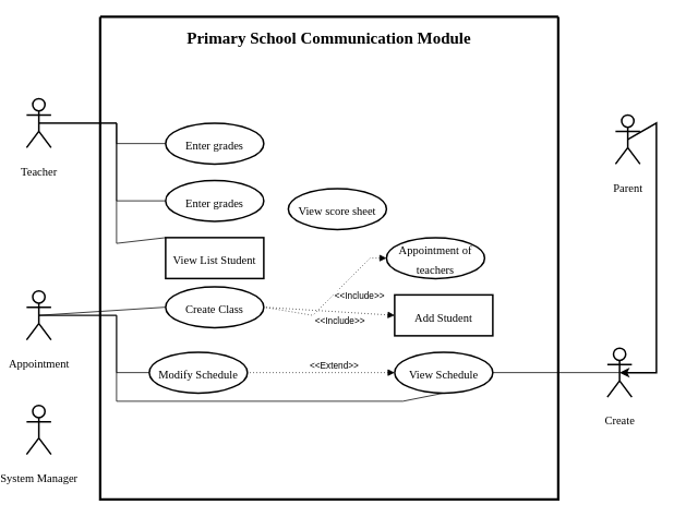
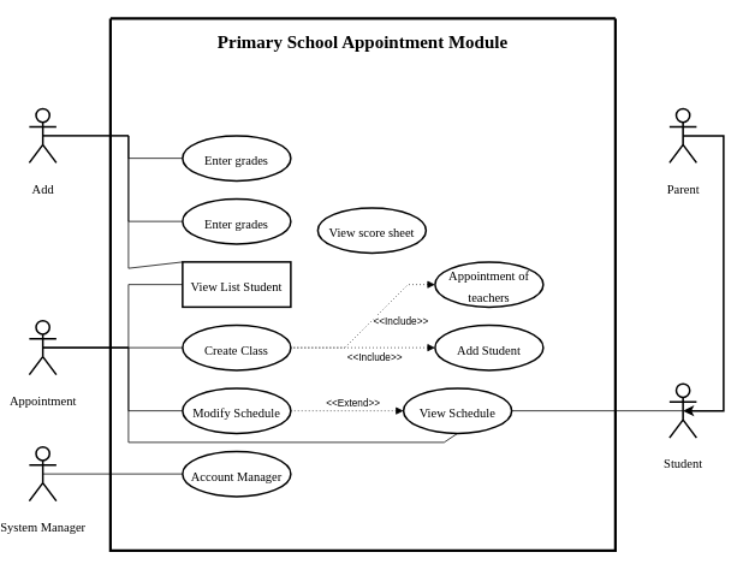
  <mxCell id="0" />
  <mxCell id="1" parent="0" />
  <mxCell id="2" value="" style="swimlane;startSize=0;hachureGap=4;fontFamily=Architects Daughter;fontSource=https%3A%2F%2Ffonts.googleapis.com%2Fcss%3Ffamily%3DArchitects%2BDaughter;fontSize=20;rounded=0;swimlaneLine=0;strokeWidth=3;" parent="1" vertex="1"><mxGeometry x="110" y="20" width="560" height="590" as="geometry"><mxRectangle x="150" y="10" width="50" height="40" as="alternateBounds" /></mxGeometry></mxCell>
- <mxCell id="4" value="&lt;p&gt;&lt;font face=&quot;Times New Roman&quot;&gt;&lt;b&gt;Primary School Communication Module&lt;/b&gt;&lt;/font&gt;&lt;/p&gt;" style="text;html=1;strokeColor=none;fillColor=none;align=center;verticalAlign=middle;whiteSpace=wrap;rounded=0;fontSize=20;fontFamily=Architects Daughter;" parent="2" vertex="1"><mxGeometry x="30" y="10" width="500" height="30" as="geometry" /></mxCell>
- <mxCell id="5" value="&lt;font face=&quot;Times New Roman&quot;&gt;&lt;span style=&quot;font-size: 14px;&quot;&gt;Create Class&lt;/span&gt;&lt;/font&gt;" style="ellipse;whiteSpace=wrap;html=1;hachureGap=4;fontFamily=Architects Daughter;fontSource=https%3A%2F%2Ffonts.googleapis.com%2Fcss%3Ffamily%3DArchitects%2BDaughter;fontSize=20;shadow=0;strokeWidth=2;rounded=0;fillColor=none;" parent="2" vertex="1"><mxGeometry x="80" y="330" width="120" height="50" as="geometry" /></mxCell>
- <mxCell id="6" value="&lt;font face=&quot;Times New Roman&quot;&gt;&lt;span style=&quot;font-size: 14px;&quot;&gt;Add Student&lt;/span&gt;&lt;/font&gt;" style="whiteSpace=wrap;html=1;hachureGap=4;fontFamily=Architects Daughter;fontSource=https%3A%2F%2Ffonts.googleapis.com%2Fcss%3Ffamily%3DArchitects%2BDaughter;fontSize=20;shadow=0;strokeWidth=2;fillColor=none;rounded=0;" parent="2" vertex="1"><mxGeometry x="360" y="340" width="120" height="50" as="geometry" /></mxCell>
+ <mxCell id="3" value="&lt;font face=&quot;Times New Roman&quot;&gt;&lt;span style=&quot;font-size: 14px;&quot;&gt;Account Manager&lt;/span&gt;&lt;/font&gt;" style="ellipse;whiteSpace=wrap;html=1;hachureGap=4;fontFamily=Architects Daughter;fontSource=https%3A%2F%2Ffonts.googleapis.com%2Fcss%3Ffamily%3DArchitects%2BDaughter;fontSize=20;shadow=0;strokeWidth=2;rounded=0;fillColor=none;" parent="2" vertex="1"><mxGeometry x="80" y="480" width="120" height="50" as="geometry" /></mxCell>
+ <mxCell id="4" value="&lt;p&gt;&lt;font face=&quot;Times New Roman&quot;&gt;&lt;b&gt;Primary School Appointment Module&lt;/b&gt;&lt;/font&gt;&lt;/p&gt;" style="text;html=1;strokeColor=none;fillColor=none;align=center;verticalAlign=middle;whiteSpace=wrap;rounded=0;fontSize=20;fontFamily=Architects Daughter;" parent="2" vertex="1"><mxGeometry x="30" y="10" width="500" height="30" as="geometry" /></mxCell>
+ <mxCell id="5" value="&lt;font face=&quot;Times New Roman&quot;&gt;&lt;span style=&quot;font-size: 14px;&quot;&gt;Create Class&lt;/span&gt;&lt;/font&gt;" style="ellipse;whiteSpace=wrap;html=1;hachureGap=4;fontFamily=Architects Daughter;fontSource=https%3A%2F%2Ffonts.googleapis.com%2Fcss%3Ffamily%3DArchitects%2BDaughter;fontSize=20;shadow=0;strokeWidth=2;rounded=0;fillColor=none;" parent="2" vertex="1"><mxGeometry x="80" y="340" width="120" height="50" as="geometry" /></mxCell>
+ <mxCell id="6" value="&lt;font face=&quot;Times New Roman&quot;&gt;&lt;span style=&quot;font-size: 14px;&quot;&gt;Add Student&lt;/span&gt;&lt;/font&gt;" style="ellipse;whiteSpace=wrap;html=1;hachureGap=4;fontFamily=Architects Daughter;fontSource=https%3A%2F%2Ffonts.googleapis.com%2Fcss%3Ffamily%3DArchitects%2BDaughter;fontSize=20;shadow=0;strokeWidth=2;rounded=0;fillColor=none;" parent="2" vertex="1"><mxGeometry x="360" y="340" width="120" height="50" as="geometry" /></mxCell>
  <mxCell id="7" value="" style="endArrow=none;dashed=1;html=1;dashPattern=1 3;strokeWidth=1;rounded=0;exitX=0;exitY=0.5;exitDx=0;exitDy=0;entryX=1;entryY=0.5;entryDx=0;entryDy=0;startArrow=block;startFill=1;" parent="2" source="6" target="5" edge="1"><mxGeometry width="50" height="50" relative="1" as="geometry"><mxPoint x="330" y="360" as="sourcePoint" /><mxPoint x="380" y="310" as="targetPoint" /></mxGeometry></mxCell>
  <mxCell id="8" value="&amp;lt;&amp;lt;Include&amp;gt;&amp;gt;" style="edgeLabel;html=1;align=center;verticalAlign=middle;resizable=0;points=[];rounded=0;" parent="7" vertex="1" connectable="0"><mxGeometry x="-0.37" y="-1" relative="1" as="geometry"><mxPoint x="-18" y="11" as="offset" /></mxGeometry></mxCell>
- <mxCell id="9" value="&lt;font face=&quot;Times New Roman&quot; style=&quot;font-size: 14px;&quot;&gt;Appointment of teachers&lt;/font&gt;" style="ellipse;whiteSpace=wrap;html=1;hachureGap=4;fontFamily=Architects Daughter;fontSource=https%3A%2F%2Ffonts.googleapis.com%2Fcss%3Ffamily%3DArchitects%2BDaughter;fontSize=20;shadow=0;strokeWidth=2;rounded=0;fillColor=none;" parent="2" vertex="1"><mxGeometry x="350" y="270" width="120" height="50" as="geometry" /></mxCell>
+ <mxCell id="9" value="&lt;font face=&quot;Times New Roman&quot; style=&quot;font-size: 14px;&quot;&gt;Appointment of teachers&lt;/font&gt;" style="ellipse;whiteSpace=wrap;html=1;hachureGap=4;fontFamily=Architects Daughter;fontSource=https%3A%2F%2Ffonts.googleapis.com%2Fcss%3Ffamily%3DArchitects%2BDaughter;fontSize=20;shadow=0;strokeWidth=2;rounded=0;fillColor=none;" parent="2" vertex="1"><mxGeometry x="360" y="270" width="120" height="50" as="geometry" /></mxCell>
  <mxCell id="10" value="" style="endArrow=none;dashed=1;html=1;dashPattern=1 3;strokeWidth=1;rounded=0;exitX=0;exitY=0.5;exitDx=0;exitDy=0;entryX=1;entryY=0.5;entryDx=0;entryDy=0;startArrow=block;startFill=1;" parent="2" source="9" target="5" edge="1"><mxGeometry width="50" height="50" relative="1" as="geometry"><mxPoint x="150" y="380" as="sourcePoint" /><mxPoint x="150" y="325" as="targetPoint" /><Array as="points"><mxPoint x="330" y="295" /><mxPoint x="260" y="365" /></Array></mxGeometry></mxCell>
  <mxCell id="11" value="&amp;lt;&amp;lt;Include&amp;gt;&amp;gt;" style="edgeLabel;html=1;align=center;verticalAlign=middle;resizable=0;points=[];rounded=0;" parent="10" vertex="1" connectable="0"><mxGeometry x="-0.37" y="-1" relative="1" as="geometry"><mxPoint x="13" y="20" as="offset" /></mxGeometry></mxCell>
- <mxCell id="12" value="&lt;font style=&quot;font-size: 14px;&quot; face=&quot;Times New Roman&quot;&gt;Modify Schedule&lt;/font&gt;" style="ellipse;whiteSpace=wrap;html=1;hachureGap=4;fontFamily=Architects Daughter;fontSource=https%3A%2F%2Ffonts.googleapis.com%2Fcss%3Ffamily%3DArchitects%2BDaughter;fontSize=20;shadow=0;strokeWidth=2;rounded=0;fillColor=none;align=center;" parent="2" vertex="1"><mxGeometry x="60" y="410" width="120" height="50" as="geometry" /></mxCell>
- <mxCell id="13" value="&lt;font style=&quot;font-size: 14px;&quot; face=&quot;Times New Roman&quot;&gt;View Schedule&lt;/font&gt;" style="ellipse;whiteSpace=wrap;html=1;hachureGap=4;fontFamily=Architects Daughter;fontSource=https%3A%2F%2Ffonts.googleapis.com%2Fcss%3Ffamily%3DArchitects%2BDaughter;fontSize=20;shadow=0;strokeWidth=2;rounded=0;fillColor=none;align=center;" parent="2" vertex="1"><mxGeometry x="360" y="410" width="120" height="50" as="geometry" /></mxCell>
+ <mxCell id="12" value="&lt;font style=&quot;font-size: 14px;&quot; face=&quot;Times New Roman&quot;&gt;Modify Schedule&lt;/font&gt;" style="ellipse;whiteSpace=wrap;html=1;hachureGap=4;fontFamily=Architects Daughter;fontSource=https%3A%2F%2Ffonts.googleapis.com%2Fcss%3Ffamily%3DArchitects%2BDaughter;fontSize=20;shadow=0;strokeWidth=2;rounded=0;fillColor=none;align=center;" parent="2" vertex="1"><mxGeometry x="80" y="410" width="120" height="50" as="geometry" /></mxCell>
+ <mxCell id="13" value="&lt;font style=&quot;font-size: 14px;&quot; face=&quot;Times New Roman&quot;&gt;View Schedule&lt;/font&gt;" style="ellipse;whiteSpace=wrap;html=1;hachureGap=4;fontFamily=Architects Daughter;fontSource=https%3A%2F%2Ffonts.googleapis.com%2Fcss%3Ffamily%3DArchitects%2BDaughter;fontSize=20;shadow=0;strokeWidth=2;rounded=0;fillColor=none;align=center;" parent="2" vertex="1"><mxGeometry x="325" y="410" width="120" height="50" as="geometry" /></mxCell>
  <mxCell id="14" value="&lt;font style=&quot;font-size: 14px;&quot; face=&quot;Times New Roman&quot;&gt;Enter grades&lt;/font&gt;" style="ellipse;whiteSpace=wrap;html=1;hachureGap=4;fontFamily=Architects Daughter;fontSource=https%3A%2F%2Ffonts.googleapis.com%2Fcss%3Ffamily%3DArchitects%2BDaughter;fontSize=20;shadow=0;strokeWidth=2;rounded=0;fillColor=none;align=center;" parent="2" vertex="1"><mxGeometry x="80" y="200" width="120" height="50" as="geometry" /></mxCell>
  <mxCell id="15" value="" style="endArrow=none;dashed=1;html=1;dashPattern=1 3;strokeWidth=1;rounded=0;exitX=0;exitY=0.5;exitDx=0;exitDy=0;startArrow=block;startFill=1;entryX=1;entryY=0.5;entryDx=0;entryDy=0;" parent="2" source="13" target="12" edge="1"><mxGeometry width="50" height="50" relative="1" as="geometry"><mxPoint x="280" y="565" as="sourcePoint" /><mxPoint x="210" y="565" as="targetPoint" /></mxGeometry></mxCell>
  <mxCell id="16" value="&amp;lt;&amp;lt;Extend&amp;gt;&amp;gt;" style="edgeLabel;html=1;align=center;verticalAlign=middle;resizable=0;points=[];rounded=0;" parent="15" vertex="1" connectable="0"><mxGeometry x="-0.37" y="-1" relative="1" as="geometry"><mxPoint x="-18" y="-9" as="offset" /></mxGeometry></mxCell>
  <mxCell id="17" value="&lt;font face=&quot;Times New Roman&quot;&gt;&lt;span style=&quot;font-size: 14px;&quot;&gt;View List Student&lt;/span&gt;&lt;/font&gt;" style="whiteSpace=wrap;html=1;hachureGap=4;fontFamily=Architects Daughter;fontSource=https%3A%2F%2Ffonts.googleapis.com%2Fcss%3Ffamily%3DArchitects%2BDaughter;fontSize=20;shadow=0;strokeWidth=2;fillColor=none;rounded=0;" parent="2" vertex="1"><mxGeometry x="80" y="270" width="120" height="50" as="geometry" /></mxCell>
  <mxCell id="18" value="&lt;font style=&quot;font-size: 14px;&quot; face=&quot;Times New Roman&quot;&gt;View score sheet&lt;/font&gt;" style="ellipse;whiteSpace=wrap;html=1;hachureGap=4;fontFamily=Architects Daughter;fontSource=https%3A%2F%2Ffonts.googleapis.com%2Fcss%3Ffamily%3DArchitects%2BDaughter;fontSize=20;shadow=0;strokeWidth=2;rounded=0;fillColor=none;align=center;" vertex="1" parent="2"><mxGeometry x="230" y="210" width="120" height="50" as="geometry" /></mxCell>
  <mxCell id="19" value="&lt;font style=&quot;font-size: 14px;&quot; face=&quot;Times New Roman&quot;&gt;Enter grades&lt;/font&gt;" style="ellipse;whiteSpace=wrap;html=1;hachureGap=4;fontFamily=Architects Daughter;fontSource=https%3A%2F%2Ffonts.googleapis.com%2Fcss%3Ffamily%3DArchitects%2BDaughter;fontSize=20;shadow=0;strokeWidth=2;rounded=0;fillColor=none;align=center;" vertex="1" parent="2"><mxGeometry x="80" y="130" width="120" height="50" as="geometry" /></mxCell>
- <mxCell id="20" value="&lt;p style=&quot;line-height: 0%;&quot;&gt;&lt;font style=&quot;font-size: 14px;&quot; face=&quot;Times New Roman&quot;&gt;Teacher&lt;/font&gt;&lt;/p&gt;" style="shape=umlActor;verticalLabelPosition=bottom;verticalAlign=top;html=1;outlineConnect=0;hachureGap=4;fontFamily=Architects Daughter;fontSource=https%3A%2F%2Ffonts.googleapis.com%2Fcss%3Ffamily%3DArchitects%2BDaughter;fontSize=20;strokeWidth=2;rounded=0;" parent="1" vertex="1"><mxGeometry x="20" y="120" width="30" height="60" as="geometry" /></mxCell>
- <mxCell id="21" value="&lt;p style=&quot;line-height: 0%;&quot;&gt;&lt;font style=&quot;font-size: 14px;&quot; face=&quot;Times New Roman&quot;&gt;Create&lt;/font&gt;&lt;/p&gt;" style="shape=umlActor;verticalLabelPosition=bottom;verticalAlign=top;html=1;outlineConnect=0;hachureGap=4;fontFamily=Architects Daughter;fontSource=https%3A%2F%2Ffonts.googleapis.com%2Fcss%3Ffamily%3DArchitects%2BDaughter;fontSize=20;strokeWidth=2;rounded=0;" parent="1" vertex="1"><mxGeometry x="730" y="425" width="30" height="60" as="geometry" /></mxCell>
- <mxCell id="22" value="&lt;p style=&quot;line-height: 0%;&quot;&gt;&lt;font style=&quot;font-size: 14px;&quot; face=&quot;Times New Roman&quot;&gt;Parent&lt;/font&gt;&lt;/p&gt;" style="shape=umlActor;verticalLabelPosition=bottom;verticalAlign=top;html=1;outlineConnect=0;hachureGap=4;fontFamily=Architects Daughter;fontSource=https%3A%2F%2Ffonts.googleapis.com%2Fcss%3Ffamily%3DArchitects%2BDaughter;fontSize=20;strokeWidth=2;rounded=0;" parent="1" vertex="1"><mxGeometry x="740" y="140" width="30" height="60" as="geometry" /></mxCell>
+ <mxCell id="20" value="&lt;p style=&quot;line-height: 0%;&quot;&gt;&lt;font style=&quot;font-size: 14px;&quot; face=&quot;Times New Roman&quot;&gt;Add&lt;/font&gt;&lt;/p&gt;" style="shape=umlActor;verticalLabelPosition=bottom;verticalAlign=top;html=1;outlineConnect=0;hachureGap=4;fontFamily=Architects Daughter;fontSource=https%3A%2F%2Ffonts.googleapis.com%2Fcss%3Ffamily%3DArchitects%2BDaughter;fontSize=20;strokeWidth=2;rounded=0;" parent="1" vertex="1"><mxGeometry x="20" y="120" width="30" height="60" as="geometry" /></mxCell>
+ <mxCell id="21" value="&lt;p style=&quot;line-height: 0%;&quot;&gt;&lt;font style=&quot;font-size: 14px;&quot; face=&quot;Times New Roman&quot;&gt;Student&lt;/font&gt;&lt;/p&gt;" style="shape=umlActor;verticalLabelPosition=bottom;verticalAlign=top;html=1;outlineConnect=0;hachureGap=4;fontFamily=Architects Daughter;fontSource=https%3A%2F%2Ffonts.googleapis.com%2Fcss%3Ffamily%3DArchitects%2BDaughter;fontSize=20;strokeWidth=2;rounded=0;" parent="1" vertex="1"><mxGeometry x="730" y="425" width="30" height="60" as="geometry" /></mxCell>
+ <mxCell id="22" value="&lt;p style=&quot;line-height: 0%;&quot;&gt;&lt;font style=&quot;font-size: 14px;&quot; face=&quot;Times New Roman&quot;&gt;Parent&lt;/font&gt;&lt;/p&gt;" style="shape=umlActor;verticalLabelPosition=bottom;verticalAlign=top;html=1;outlineConnect=0;hachureGap=4;fontFamily=Architects Daughter;fontSource=https%3A%2F%2Ffonts.googleapis.com%2Fcss%3Ffamily%3DArchitects%2BDaughter;fontSize=20;strokeWidth=2;rounded=0;" parent="1" vertex="1"><mxGeometry x="730" y="120" width="30" height="60" as="geometry" /></mxCell>
  <mxCell id="23" value="&lt;p style=&quot;line-height: 0%;&quot;&gt;&lt;font style=&quot;font-size: 14px;&quot; face=&quot;Times New Roman&quot;&gt;System Manager&lt;/font&gt;&lt;/p&gt;" style="shape=umlActor;verticalLabelPosition=bottom;verticalAlign=top;html=1;outlineConnect=0;hachureGap=4;fontFamily=Architects Daughter;fontSource=https%3A%2F%2Ffonts.googleapis.com%2Fcss%3Ffamily%3DArchitects%2BDaughter;fontSize=20;strokeWidth=2;rounded=0;" parent="1" vertex="1"><mxGeometry x="20" y="495" width="30" height="60" as="geometry" /></mxCell>
  <mxCell id="24" value="&lt;p style=&quot;line-height: 0%;&quot;&gt;&lt;font style=&quot;font-size: 14px;&quot; face=&quot;Times New Roman&quot;&gt;Appointment&lt;/font&gt;&lt;br&gt;&lt;/p&gt;" style="shape=umlActor;verticalLabelPosition=bottom;verticalAlign=top;html=1;outlineConnect=0;hachureGap=4;fontFamily=Architects Daughter;fontSource=https%3A%2F%2Ffonts.googleapis.com%2Fcss%3Ffamily%3DArchitects%2BDaughter;fontSize=20;strokeWidth=2;rounded=0;gradientColor=none;perimeterSpacing=0;" parent="1" vertex="1"><mxGeometry x="20" y="355" width="30" height="60" as="geometry" /></mxCell>
+ <mxCell id="25" value="" style="endArrow=none;html=1;rounded=0;exitX=0.5;exitY=0.5;exitDx=0;exitDy=0;exitPerimeter=0;entryX=0;entryY=0.5;entryDx=0;entryDy=0;" parent="1" source="23" target="3" edge="1"><mxGeometry width="50" height="50" relative="1" as="geometry"><mxPoint x="230" y="510" as="sourcePoint" /><mxPoint x="280" y="460" as="targetPoint" /></mxGeometry></mxCell>
  <mxCell id="26" value="" style="endArrow=none;html=1;rounded=0;entryX=0;entryY=0.5;entryDx=0;entryDy=0;exitX=0.5;exitY=0.5;exitDx=0;exitDy=0;exitPerimeter=0;" parent="1" source="24" target="12" edge="1"><mxGeometry width="50" height="50" relative="1" as="geometry"><mxPoint x="65" y="410" as="sourcePoint" /><mxPoint x="160" y="410" as="targetPoint" /><Array as="points"><mxPoint x="130" y="385" /><mxPoint x="130" y="455" /></Array></mxGeometry></mxCell>
  <mxCell id="27" value="" style="endArrow=classic;html=1;rounded=0;entryX=0.5;entryY=0.5;entryDx=0;entryDy=0;entryPerimeter=0;exitX=0.5;exitY=0.5;exitDx=0;exitDy=0;exitPerimeter=0;strokeWidth=2;" parent="1" source="22" target="21" edge="1"><mxGeometry width="50" height="50" relative="1" as="geometry"><mxPoint x="700" y="310" as="sourcePoint" /><mxPoint x="750" y="260" as="targetPoint" /><Array as="points"><mxPoint x="790" y="150" /><mxPoint x="790" y="455" /></Array></mxGeometry></mxCell>
  <mxCell id="28" value="" style="endArrow=none;html=1;rounded=0;entryX=0.5;entryY=0.5;entryDx=0;entryDy=0;entryPerimeter=0;exitX=1;exitY=0.5;exitDx=0;exitDy=0;" parent="1" source="13" target="21" edge="1"><mxGeometry width="50" height="50" relative="1" as="geometry"><mxPoint x="200" y="230" as="sourcePoint" /><mxPoint x="250" y="180" as="targetPoint" /></mxGeometry></mxCell>
  <mxCell id="29" value="" style="endArrow=none;html=1;rounded=0;entryX=0;entryY=0.5;entryDx=0;entryDy=0;exitX=0.5;exitY=0.5;exitDx=0;exitDy=0;exitPerimeter=0;" parent="1" source="24" target="5" edge="1"><mxGeometry width="50" height="50" relative="1" as="geometry"><mxPoint x="270" y="460" as="sourcePoint" /><mxPoint x="320" y="410" as="targetPoint" /></mxGeometry></mxCell>
  <mxCell id="30" value="" style="endArrow=none;html=1;rounded=0;entryX=0;entryY=0.5;entryDx=0;entryDy=0;exitX=0.5;exitY=0.5;exitDx=0;exitDy=0;exitPerimeter=0;" parent="1" source="20" target="14" edge="1"><mxGeometry width="50" height="50" relative="1" as="geometry"><mxPoint x="350" y="360" as="sourcePoint" /><mxPoint x="400" y="310" as="targetPoint" /><Array as="points"><mxPoint x="130" y="150" /><mxPoint x="130" y="245" /></Array></mxGeometry></mxCell>
  <mxCell id="31" value="" style="endArrow=none;html=1;rounded=0;entryX=0.5;entryY=1;entryDx=0;entryDy=0;exitX=0.5;exitY=0.5;exitDx=0;exitDy=0;exitPerimeter=0;" parent="1" source="24" target="13" edge="1"><mxGeometry width="50" height="50" relative="1" as="geometry"><mxPoint x="310" y="410" as="sourcePoint" /><mxPoint x="360" y="360" as="targetPoint" /><Array as="points"><mxPoint x="130" y="385" /><mxPoint x="130" y="490" /><mxPoint x="480" y="490" /></Array></mxGeometry></mxCell>
  <mxCell id="32" value="" style="endArrow=none;html=1;rounded=0;exitX=0.5;exitY=0.5;exitDx=0;exitDy=0;exitPerimeter=0;entryX=0;entryY=0.5;entryDx=0;entryDy=0;" parent="1" source="20" edge="1" target="19"><mxGeometry width="50" height="50" relative="1" as="geometry"><mxPoint x="270" y="290" as="sourcePoint" /><mxPoint x="190" y="175" as="targetPoint" /><Array as="points"><mxPoint x="130" y="150" /><mxPoint x="130" y="175" /></Array></mxGeometry></mxCell>
+ <mxCell id="33" value="" style="endArrow=none;html=1;rounded=0;entryX=0;entryY=0.5;entryDx=0;entryDy=0;exitX=0.5;exitY=0.5;exitDx=0;exitDy=0;exitPerimeter=0;" parent="1" source="24" target="17" edge="1"><mxGeometry width="50" height="50" relative="1" as="geometry"><mxPoint x="260" y="370" as="sourcePoint" /><mxPoint x="310" y="320" as="targetPoint" /><Array as="points"><mxPoint x="130" y="385" /><mxPoint x="130" y="315" /></Array></mxGeometry></mxCell>
  <mxCell id="34" value="" style="endArrow=none;html=1;rounded=0;entryX=0;entryY=0;entryDx=0;entryDy=0;exitX=0.5;exitY=0.5;exitDx=0;exitDy=0;exitPerimeter=0;" parent="1" source="20" target="17" edge="1"><mxGeometry width="50" height="50" relative="1" as="geometry"><mxPoint x="260" y="370" as="sourcePoint" /><mxPoint x="310" y="320" as="targetPoint" /><Array as="points"><mxPoint x="130" y="150" /><mxPoint x="130" y="297" /></Array></mxGeometry></mxCell>
